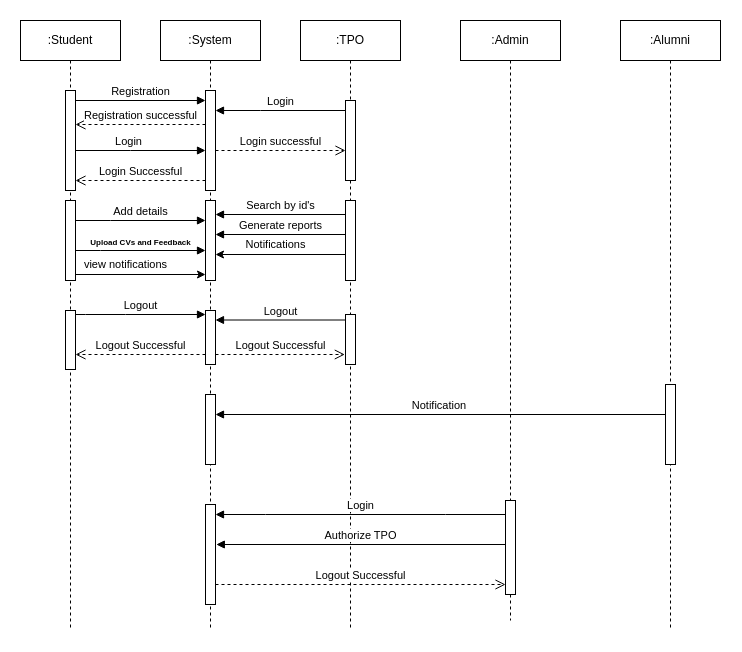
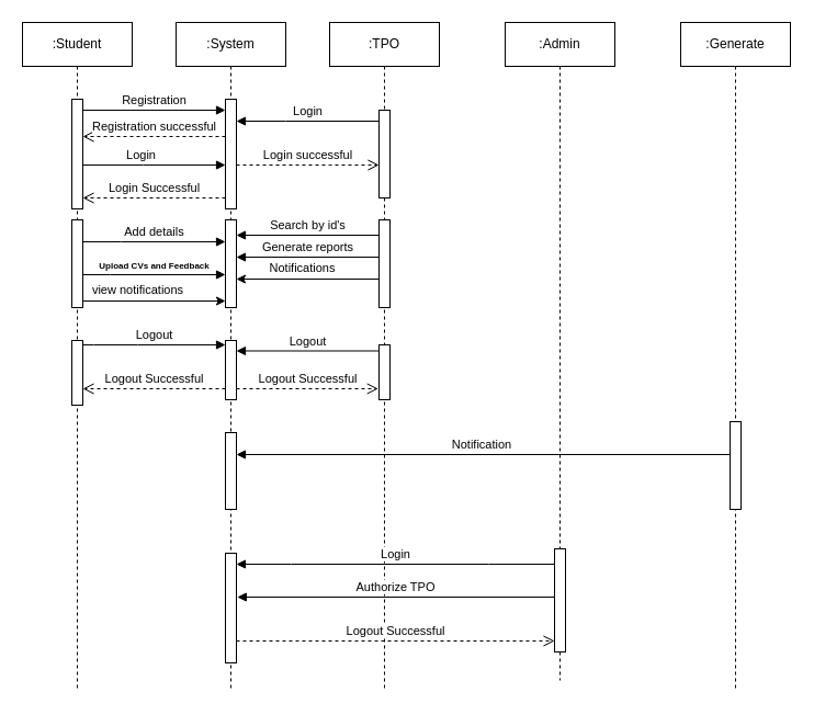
  <mxCell id="0" />
  <mxCell id="1" parent="0" />
  <mxCell id="2" value="Login" style="html=1;verticalAlign=bottom;endArrow=block;curved=0;rounded=0;" parent="1" source="7" target="11" edge="1"><mxGeometry width="80" relative="1" as="geometry"><mxPoint x="340" y="110" as="sourcePoint" /><mxPoint x="209.81" y="110" as="targetPoint" /><Array as="points"><mxPoint x="260" y="110" /></Array></mxGeometry></mxCell>
  <mxCell id="3" value=":Admin" style="shape=umlLifeline;perimeter=lifelinePerimeter;whiteSpace=wrap;html=1;container=1;dropTarget=0;collapsible=0;recursiveResize=0;outlineConnect=0;portConstraint=eastwest;newEdgeStyle={&quot;curved&quot;:0,&quot;rounded&quot;:0};" parent="1" vertex="1"><mxGeometry x="460" y="20" width="100" height="600" as="geometry" /></mxCell>
  <mxCell id="4" value="" style="html=1;points=[[0,0,0,0,5],[0,1,0,0,-5],[1,0,0,0,5],[1,1,0,0,-5]];perimeter=orthogonalPerimeter;outlineConnect=0;targetShapes=umlLifeline;portConstraint=eastwest;newEdgeStyle={&quot;curved&quot;:0,&quot;rounded&quot;:0};" parent="3" vertex="1"><mxGeometry x="45" y="480" width="10" height="94" as="geometry" /></mxCell>
- <mxCell id="5" value=":Alumni" style="shape=umlLifeline;perimeter=lifelinePerimeter;whiteSpace=wrap;html=1;container=1;dropTarget=0;collapsible=0;recursiveResize=0;outlineConnect=0;portConstraint=eastwest;newEdgeStyle={&quot;curved&quot;:0,&quot;rounded&quot;:0};" parent="1" vertex="1"><mxGeometry x="620" y="20" width="100" height="610" as="geometry" /></mxCell>
+ <mxCell id="5" value=":Generate" style="shape=umlLifeline;perimeter=lifelinePerimeter;whiteSpace=wrap;html=1;container=1;dropTarget=0;collapsible=0;recursiveResize=0;outlineConnect=0;portConstraint=eastwest;newEdgeStyle={&quot;curved&quot;:0,&quot;rounded&quot;:0};" parent="1" vertex="1"><mxGeometry x="620" y="20" width="100" height="610" as="geometry" /></mxCell>
  <mxCell id="6" value=":TPO" style="shape=umlLifeline;perimeter=lifelinePerimeter;whiteSpace=wrap;html=1;container=1;dropTarget=0;collapsible=0;recursiveResize=0;outlineConnect=0;portConstraint=eastwest;newEdgeStyle={&quot;curved&quot;:0,&quot;rounded&quot;:0};" parent="1" vertex="1"><mxGeometry x="300" y="20" width="100" height="610" as="geometry" /></mxCell>
  <mxCell id="7" value="" style="html=1;points=[[0,0,0,0,5],[0,1,0,0,-5],[1,0,0,0,5],[1,1,0,0,-5]];perimeter=orthogonalPerimeter;outlineConnect=0;targetShapes=umlLifeline;portConstraint=eastwest;newEdgeStyle={&quot;curved&quot;:0,&quot;rounded&quot;:0};" parent="6" vertex="1"><mxGeometry x="45" y="80" width="10" height="80" as="geometry" /></mxCell>
  <mxCell id="8" value="" style="html=1;points=[[0,0,0,0,5],[0,1,0,0,-5],[1,0,0,0,5],[1,1,0,0,-5]];perimeter=orthogonalPerimeter;outlineConnect=0;targetShapes=umlLifeline;portConstraint=eastwest;newEdgeStyle={&quot;curved&quot;:0,&quot;rounded&quot;:0};" parent="6" vertex="1"><mxGeometry x="45" y="180" width="10" height="80" as="geometry" /></mxCell>
  <mxCell id="9" value="" style="html=1;points=[[0,0,0,0,5],[0,1,0,0,-5],[1,0,0,0,5],[1,1,0,0,-5]];perimeter=orthogonalPerimeter;outlineConnect=0;targetShapes=umlLifeline;portConstraint=eastwest;newEdgeStyle={&quot;curved&quot;:0,&quot;rounded&quot;:0};" parent="6" vertex="1"><mxGeometry x="45" y="294" width="10" height="50" as="geometry" /></mxCell>
  <mxCell id="10" value=":System" style="shape=umlLifeline;perimeter=lifelinePerimeter;whiteSpace=wrap;html=1;container=1;dropTarget=0;collapsible=0;recursiveResize=0;outlineConnect=0;portConstraint=eastwest;newEdgeStyle={&quot;curved&quot;:0,&quot;rounded&quot;:0};" parent="1" vertex="1"><mxGeometry x="160" y="20" width="100" height="610" as="geometry" /></mxCell>
  <mxCell id="11" value="" style="html=1;points=[[0,0,0,0,5],[0,1,0,0,-5],[1,0,0,0,5],[1,1,0,0,-5]];perimeter=orthogonalPerimeter;outlineConnect=0;targetShapes=umlLifeline;portConstraint=eastwest;newEdgeStyle={&quot;curved&quot;:0,&quot;rounded&quot;:0};" parent="10" vertex="1"><mxGeometry x="45" y="70" width="10" height="100" as="geometry" /></mxCell>
  <mxCell id="12" value="" style="html=1;points=[[0,0,0,0,5],[0,1,0,0,-5],[1,0,0,0,5],[1,1,0,0,-5]];perimeter=orthogonalPerimeter;outlineConnect=0;targetShapes=umlLifeline;portConstraint=eastwest;newEdgeStyle={&quot;curved&quot;:0,&quot;rounded&quot;:0};" parent="10" vertex="1"><mxGeometry x="45" y="180" width="10" height="80" as="geometry" /></mxCell>
  <mxCell id="13" value="" style="html=1;points=[[0,0,0,0,5],[0,1,0,0,-5],[1,0,0,0,5],[1,1,0,0,-5]];perimeter=orthogonalPerimeter;outlineConnect=0;targetShapes=umlLifeline;portConstraint=eastwest;newEdgeStyle={&quot;curved&quot;:0,&quot;rounded&quot;:0};" parent="10" vertex="1"><mxGeometry x="45" y="290" width="10" height="54" as="geometry" /></mxCell>
  <mxCell id="14" value="" style="html=1;points=[[0,0,0,0,5],[0,1,0,0,-5],[1,0,0,0,5],[1,1,0,0,-5]];perimeter=orthogonalPerimeter;outlineConnect=0;targetShapes=umlLifeline;portConstraint=eastwest;newEdgeStyle={&quot;curved&quot;:0,&quot;rounded&quot;:0};" parent="10" vertex="1"><mxGeometry x="45" y="484" width="10" height="100" as="geometry" /></mxCell>
  <mxCell id="15" value="" style="html=1;points=[[0,0,0,0,5],[0,1,0,0,-5],[1,0,0,0,5],[1,1,0,0,-5]];perimeter=orthogonalPerimeter;outlineConnect=0;targetShapes=umlLifeline;portConstraint=eastwest;newEdgeStyle={&quot;curved&quot;:0,&quot;rounded&quot;:0};" parent="10" vertex="1"><mxGeometry x="45" y="374" width="10" height="70" as="geometry" /></mxCell>
  <mxCell id="16" value=":Student" style="shape=umlLifeline;perimeter=lifelinePerimeter;whiteSpace=wrap;html=1;container=1;dropTarget=0;collapsible=0;recursiveResize=0;outlineConnect=0;portConstraint=eastwest;newEdgeStyle={&quot;curved&quot;:0,&quot;rounded&quot;:0};" parent="1" vertex="1"><mxGeometry x="20" y="20" width="100" height="610" as="geometry" /></mxCell>
  <mxCell id="17" value="" style="html=1;points=[[0,0,0,0,5],[0,1,0,0,-5],[1,0,0,0,5],[1,1,0,0,-5]];perimeter=orthogonalPerimeter;outlineConnect=0;targetShapes=umlLifeline;portConstraint=eastwest;newEdgeStyle={&quot;curved&quot;:0,&quot;rounded&quot;:0};" parent="16" vertex="1"><mxGeometry x="45" y="70" width="10" height="100" as="geometry" /></mxCell>
  <mxCell id="18" value="" style="html=1;points=[[0,0,0,0,5],[0,1,0,0,-5],[1,0,0,0,5],[1,1,0,0,-5]];perimeter=orthogonalPerimeter;outlineConnect=0;targetShapes=umlLifeline;portConstraint=eastwest;newEdgeStyle={&quot;curved&quot;:0,&quot;rounded&quot;:0};" parent="16" vertex="1"><mxGeometry x="45" y="180" width="10" height="80" as="geometry" /></mxCell>
  <mxCell id="19" value="" style="html=1;points=[[0,0,0,0,5],[0,1,0,0,-5],[1,0,0,0,5],[1,1,0,0,-5]];perimeter=orthogonalPerimeter;outlineConnect=0;targetShapes=umlLifeline;portConstraint=eastwest;newEdgeStyle={&quot;curved&quot;:0,&quot;rounded&quot;:0};" parent="16" vertex="1"><mxGeometry x="45" y="290" width="10" height="59" as="geometry" /></mxCell>
  <mxCell id="20" value="Registration" style="html=1;verticalAlign=bottom;endArrow=block;curved=0;rounded=0;" parent="1" edge="1"><mxGeometry width="80" relative="1" as="geometry"><mxPoint x="75" y="100" as="sourcePoint" /><mxPoint x="205" y="100" as="targetPoint" /></mxGeometry></mxCell>
  <mxCell id="21" value="Registration successful" style="html=1;verticalAlign=bottom;endArrow=open;dashed=1;endSize=8;curved=0;rounded=0;" parent="1" source="11" edge="1" target="17"><mxGeometry relative="1" as="geometry"><mxPoint x="200" y="130" as="sourcePoint" /><mxPoint x="70" y="130" as="targetPoint" /><Array as="points"><mxPoint x="105" y="124" /></Array></mxGeometry></mxCell>
  <mxCell id="22" value="Login" style="html=1;verticalAlign=bottom;endArrow=block;curved=0;rounded=0;" parent="1" edge="1" target="11"><mxGeometry x="-0.182" width="80" relative="1" as="geometry"><mxPoint x="75" y="150" as="sourcePoint" /><mxPoint x="209.5" y="150" as="targetPoint" /><Array as="points"><mxPoint x="130" y="150" /></Array><mxPoint as="offset" /></mxGeometry></mxCell>
  <mxCell id="23" value="Login Successful" style="html=1;verticalAlign=bottom;endArrow=open;dashed=1;endSize=8;curved=0;rounded=0;" parent="1" edge="1"><mxGeometry relative="1" as="geometry"><mxPoint x="205" y="180" as="sourcePoint" /><mxPoint x="75" y="180" as="targetPoint" /></mxGeometry></mxCell>
  <mxCell id="24" value="Login successful" style="html=1;verticalAlign=bottom;endArrow=open;dashed=1;endSize=8;curved=0;rounded=0;" parent="1" source="11" edge="1"><mxGeometry relative="1" as="geometry"><mxPoint x="220" y="140" as="sourcePoint" /><mxPoint x="345" y="150" as="targetPoint" /><Array as="points"><mxPoint x="300" y="150" /></Array></mxGeometry></mxCell>
  <mxCell id="25" value="Add details" style="html=1;verticalAlign=bottom;endArrow=block;curved=0;rounded=0;" parent="1" source="18" target="12" edge="1"><mxGeometry width="80" relative="1" as="geometry"><mxPoint x="80" y="220" as="sourcePoint" /><mxPoint x="150" y="220" as="targetPoint" /><Array as="points"><mxPoint x="110" y="220" /></Array></mxGeometry></mxCell>
  <mxCell id="26" value="&lt;font style=&quot;font-size: 8px;&quot;&gt;&lt;b&gt;Upload CVs and Feedback&lt;/b&gt;&lt;/font&gt;" style="html=1;verticalAlign=bottom;endArrow=block;curved=0;rounded=0;" parent="1" source="18" target="12" edge="1"><mxGeometry width="80" relative="1" as="geometry"><mxPoint x="80" y="250" as="sourcePoint" /><mxPoint x="160" y="250" as="targetPoint" /><Array as="points"><mxPoint x="100" y="250" /></Array></mxGeometry></mxCell>
  <mxCell id="27" value="Logout" style="html=1;verticalAlign=bottom;endArrow=block;curved=0;rounded=0;" parent="1" target="13" edge="1"><mxGeometry width="80" relative="1" as="geometry"><mxPoint x="75" y="314" as="sourcePoint" /><mxPoint x="150" y="300" as="targetPoint" /><Array as="points"><mxPoint x="85" y="314" /><mxPoint x="125" y="314" /></Array></mxGeometry></mxCell>
  <mxCell id="28" value="Logout Successful" style="html=1;verticalAlign=bottom;endArrow=open;dashed=1;endSize=8;curved=0;rounded=0;" parent="1" edge="1"><mxGeometry relative="1" as="geometry"><mxPoint x="205" y="354" as="sourcePoint" /><mxPoint x="75" y="354" as="targetPoint" /></mxGeometry></mxCell>
  <mxCell id="29" value="Search by id's" style="html=1;verticalAlign=bottom;endArrow=block;curved=0;rounded=0;" parent="1" edge="1"><mxGeometry width="80" relative="1" as="geometry"><mxPoint x="345" y="214" as="sourcePoint" /><mxPoint x="215" y="214" as="targetPoint" /></mxGeometry></mxCell>
  <mxCell id="30" value="Generate reports" style="html=1;verticalAlign=bottom;endArrow=block;curved=0;rounded=0;" parent="1" edge="1"><mxGeometry width="80" relative="1" as="geometry"><mxPoint x="345" y="234" as="sourcePoint" /><mxPoint x="215" y="234" as="targetPoint" /></mxGeometry></mxCell>
  <mxCell id="31" value="Logout" style="html=1;verticalAlign=bottom;endArrow=block;curved=0;rounded=0;" parent="1" edge="1"><mxGeometry width="80" relative="1" as="geometry"><mxPoint x="345" y="319.5" as="sourcePoint" /><mxPoint x="215" y="319.5" as="targetPoint" /></mxGeometry></mxCell>
  <mxCell id="32" value="Logout Successful" style="html=1;verticalAlign=bottom;endArrow=open;dashed=1;endSize=8;curved=0;rounded=0;entryX=-0.067;entryY=0.853;entryDx=0;entryDy=0;entryPerimeter=0;" parent="1" edge="1"><mxGeometry relative="1" as="geometry"><mxPoint x="215" y="354" as="sourcePoint" /><mxPoint x="344.33" y="354" as="targetPoint" /></mxGeometry></mxCell>
  <mxCell id="33" value="Login" style="html=1;verticalAlign=bottom;endArrow=block;curved=0;rounded=0;" parent="1" source="4" target="14" edge="1"><mxGeometry width="80" relative="1" as="geometry"><mxPoint x="500" y="390" as="sourcePoint" /><mxPoint x="220" y="390" as="targetPoint" /><Array as="points"><mxPoint x="445" y="514" /><mxPoint x="265" y="514" /></Array></mxGeometry></mxCell>
  <mxCell id="34" value="Authorize TPO" style="html=1;verticalAlign=bottom;endArrow=block;curved=0;rounded=0;exitX=-0.081;exitY=0.643;exitDx=0;exitDy=0;exitPerimeter=0;" parent="1" edge="1"><mxGeometry width="80" relative="1" as="geometry"><mxPoint x="505" y="544" as="sourcePoint" /><mxPoint x="215.81" y="544" as="targetPoint" /></mxGeometry></mxCell>
  <mxCell id="35" value="Logout Successful" style="html=1;verticalAlign=bottom;endArrow=open;dashed=1;endSize=8;curved=0;rounded=0;" parent="1" edge="1"><mxGeometry relative="1" as="geometry"><mxPoint x="215" y="584" as="sourcePoint" /><mxPoint x="505" y="584" as="targetPoint" /><Array as="points"><mxPoint x="370" y="584" /></Array></mxGeometry></mxCell>
  <mxCell id="36" value="Notification&amp;nbsp;" style="html=1;verticalAlign=bottom;endArrow=block;curved=0;rounded=0;" parent="1" source="39" edge="1"><mxGeometry width="80" relative="1" as="geometry"><mxPoint x="665" y="414" as="sourcePoint" /><mxPoint x="215" y="414" as="targetPoint" /></mxGeometry></mxCell>
  <mxCell id="37" value="Notifications" style="endArrow=classic;html=1;rounded=0;" edge="1" parent="1"><mxGeometry x="0.078" y="-10" width="50" height="50" relative="1" as="geometry"><mxPoint x="345" y="254" as="sourcePoint" /><mxPoint x="215" y="254" as="targetPoint" /><mxPoint as="offset" /></mxGeometry></mxCell>
  <mxCell id="38" value="" style="html=1;verticalAlign=bottom;endArrow=block;curved=0;rounded=0;" edge="1" parent="1" target="39"><mxGeometry width="80" relative="1" as="geometry"><mxPoint x="665" y="414" as="sourcePoint" /><mxPoint x="215" y="414" as="targetPoint" /></mxGeometry></mxCell>
  <mxCell id="39" value="" style="html=1;points=[[0,0,0,0,5],[0,1,0,0,-5],[1,0,0,0,5],[1,1,0,0,-5]];perimeter=orthogonalPerimeter;outlineConnect=0;targetShapes=umlLifeline;portConstraint=eastwest;newEdgeStyle={&quot;curved&quot;:0,&quot;rounded&quot;:0};" parent="1" vertex="1"><mxGeometry x="665" y="384" width="10" height="80" as="geometry" /></mxCell>
  <mxCell id="40" value="view notifications" style="endArrow=classic;html=1;rounded=0;" edge="1" parent="1"><mxGeometry x="-0.231" y="10" width="50" height="50" relative="1" as="geometry"><mxPoint x="75" y="274" as="sourcePoint" /><mxPoint x="205" y="274" as="targetPoint" /><mxPoint as="offset" /></mxGeometry></mxCell>
